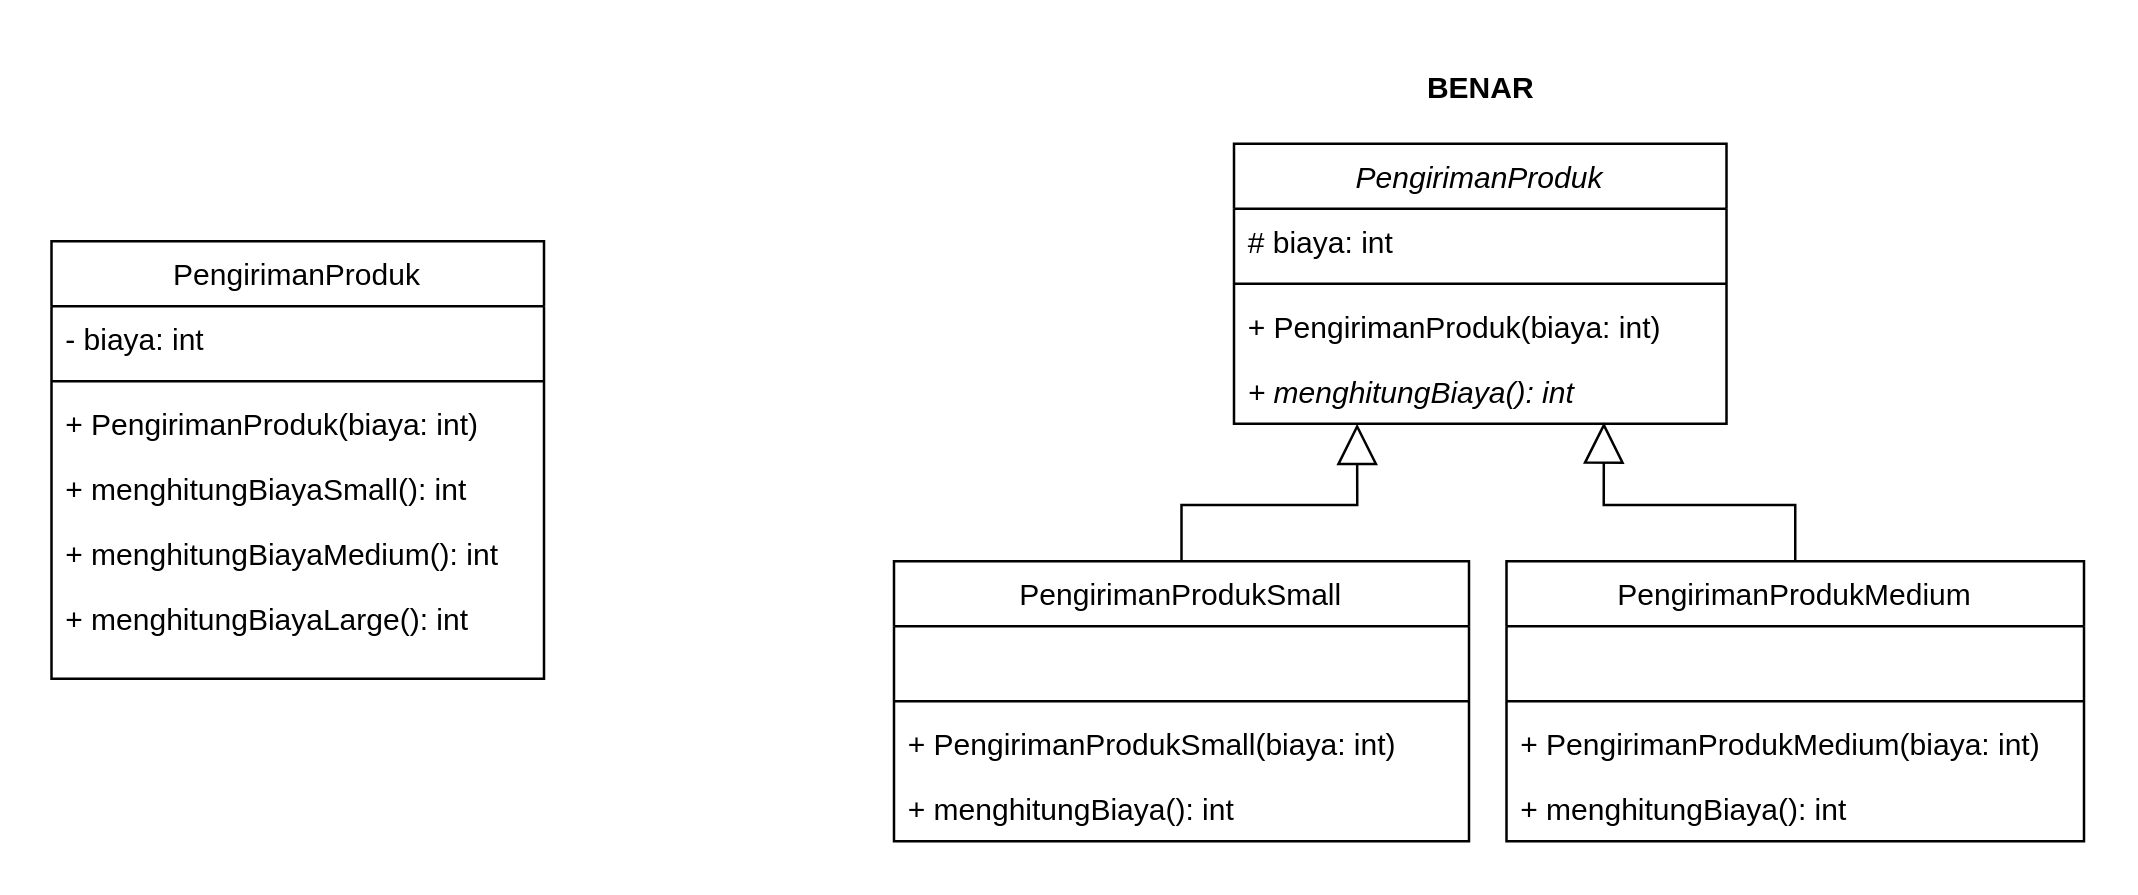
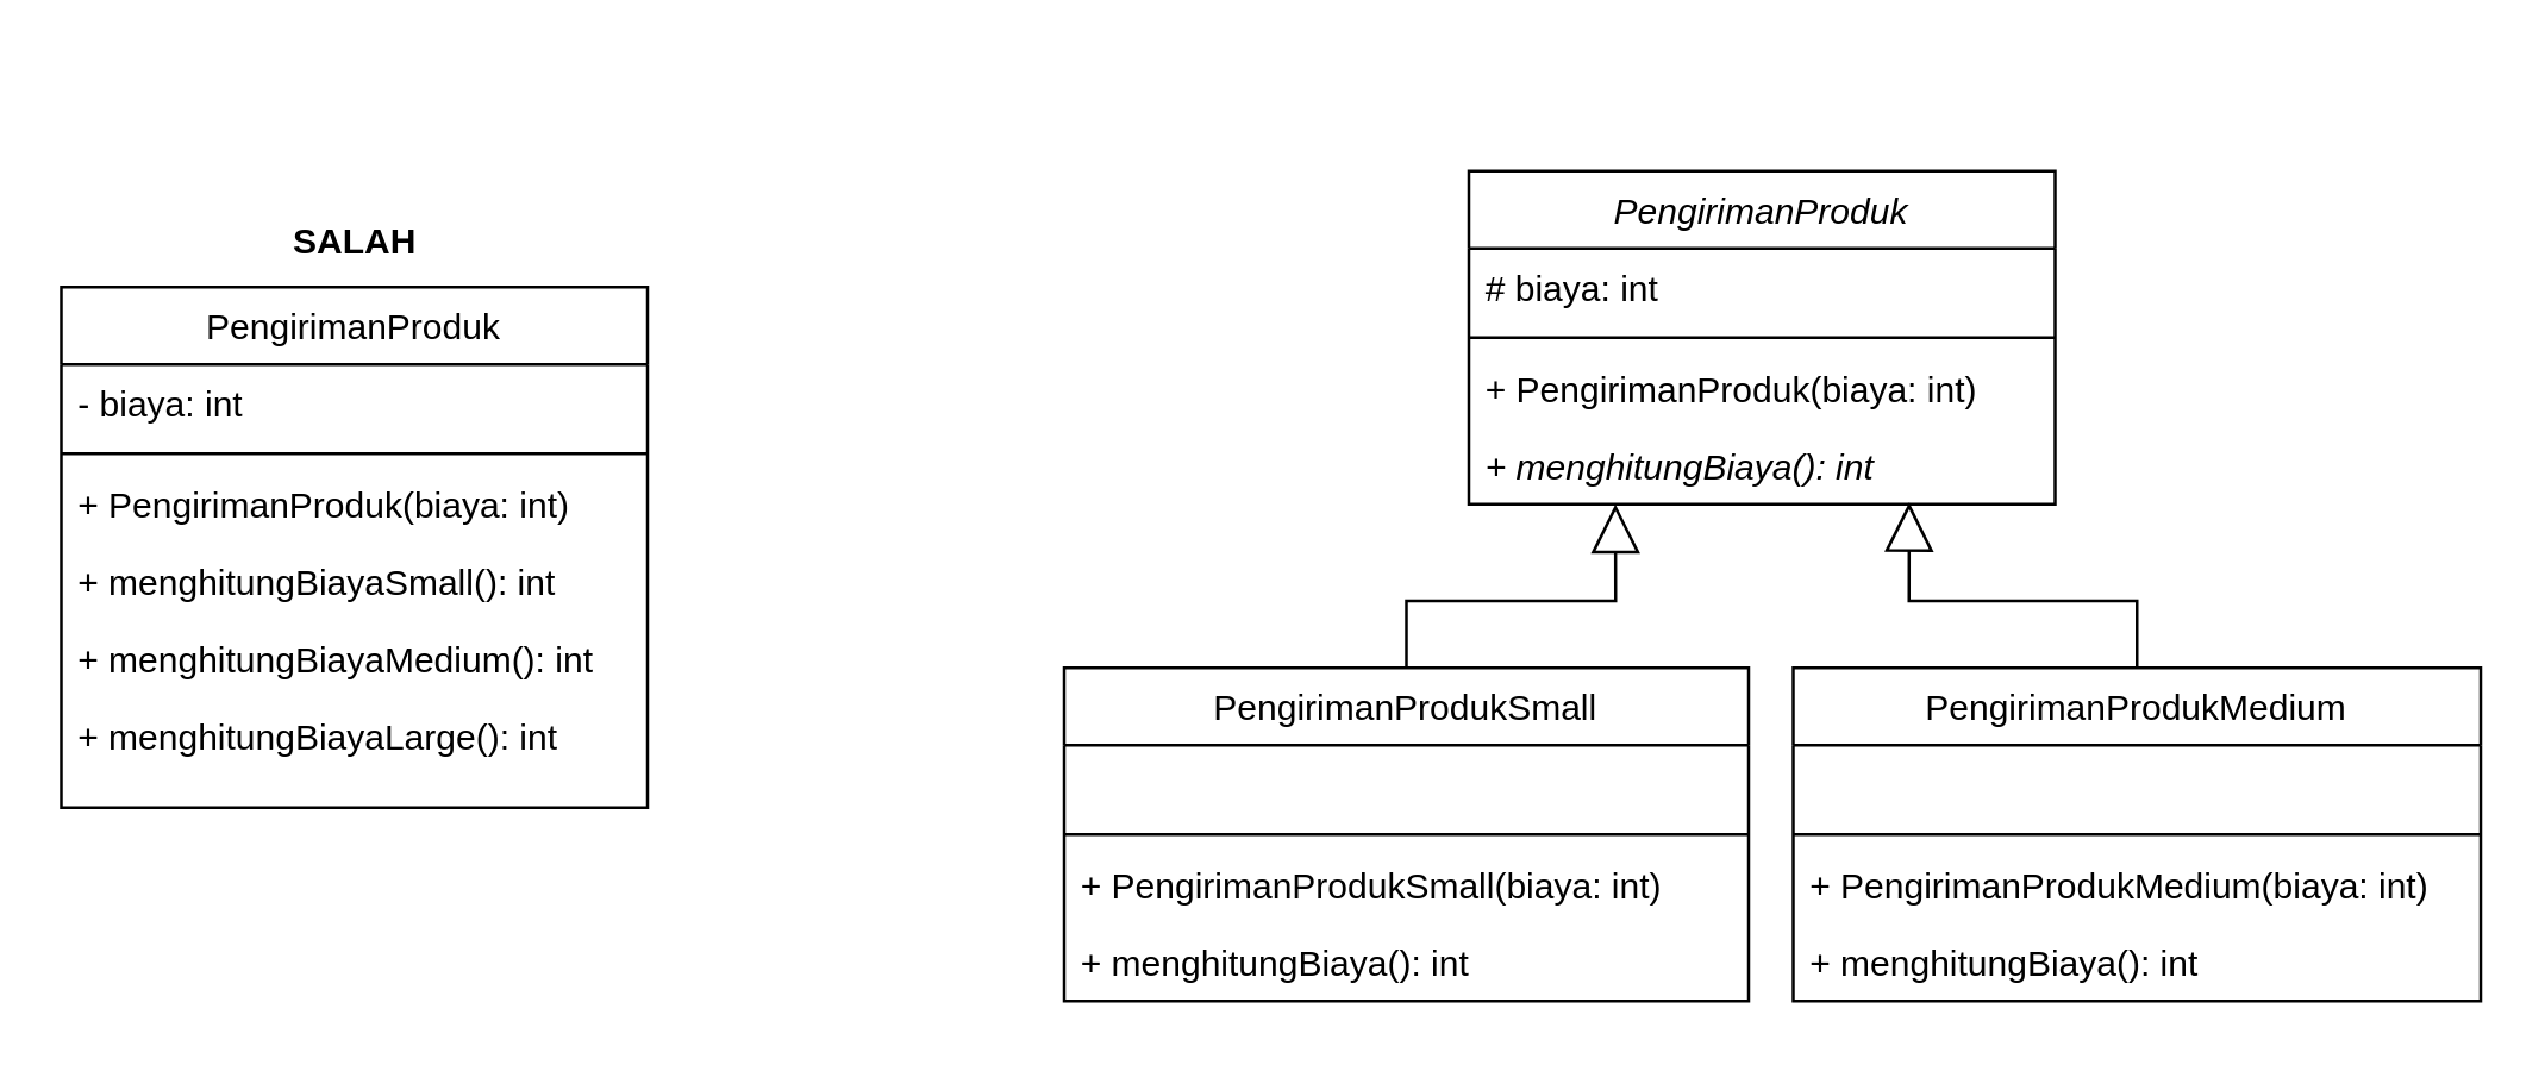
  <mxCell id="0" />
  <mxCell id="1" parent="0" />
  <mxCell id="2" value="PengirimanProduk" style="swimlane;fontStyle=0;align=center;verticalAlign=top;childLayout=stackLayout;horizontal=1;startSize=26;horizontalStack=0;resizeParent=1;resizeLast=0;collapsible=1;marginBottom=0;rounded=0;shadow=0;strokeWidth=1;" parent="1" vertex="1"><mxGeometry x="20" y="96" width="197" height="175" as="geometry"><mxRectangle x="130" y="380" width="160" height="26" as="alternateBounds" /></mxGeometry></mxCell>
  <mxCell id="3" value="- biaya: int" style="text;align=left;verticalAlign=top;spacingLeft=4;spacingRight=4;overflow=hidden;rotatable=0;points=[[0,0.5],[1,0.5]];portConstraint=eastwest;rounded=0;shadow=0;html=0;" parent="2" vertex="1"><mxGeometry y="26" width="197" height="26" as="geometry" /></mxCell>
  <mxCell id="4" value="" style="line;html=1;strokeWidth=1;align=left;verticalAlign=middle;spacingTop=-1;spacingLeft=3;spacingRight=3;rotatable=0;labelPosition=right;points=[];portConstraint=eastwest;" parent="2" vertex="1"><mxGeometry y="52" width="197" height="8" as="geometry" /></mxCell>
  <mxCell id="5" value="+ PengirimanProduk(biaya: int)" style="text;align=left;verticalAlign=top;spacingLeft=4;spacingRight=4;overflow=hidden;rotatable=0;points=[[0,0.5],[1,0.5]];portConstraint=eastwest;" parent="2" vertex="1"><mxGeometry y="60" width="197" height="26" as="geometry" /></mxCell>
  <mxCell id="6" value="+ menghitungBiayaSmall(): int" style="text;align=left;verticalAlign=top;spacingLeft=4;spacingRight=4;overflow=hidden;rotatable=0;points=[[0,0.5],[1,0.5]];portConstraint=eastwest;" vertex="1" parent="2"><mxGeometry y="86" width="197" height="26" as="geometry" /></mxCell>
  <mxCell id="7" value="+ menghitungBiayaMedium(): int" style="text;align=left;verticalAlign=top;spacingLeft=4;spacingRight=4;overflow=hidden;rotatable=0;points=[[0,0.5],[1,0.5]];portConstraint=eastwest;" vertex="1" parent="2"><mxGeometry y="112" width="197" height="26" as="geometry" /></mxCell>
  <mxCell id="8" value="+ menghitungBiayaLarge(): int" style="text;align=left;verticalAlign=top;spacingLeft=4;spacingRight=4;overflow=hidden;rotatable=0;points=[[0,0.5],[1,0.5]];portConstraint=eastwest;" vertex="1" parent="2"><mxGeometry y="138" width="197" height="26" as="geometry" /></mxCell>
+ <mxCell id="9" value="&lt;b&gt;SALAH&lt;/b&gt;" style="text;html=1;strokeColor=none;fillColor=none;align=center;verticalAlign=middle;whiteSpace=wrap;rounded=0;" vertex="1" parent="1"><mxGeometry x="88.5" y="66" width="60" height="30" as="geometry" /></mxCell>
  <mxCell id="10" value="PengirimanProduk" style="swimlane;fontStyle=2;align=center;verticalAlign=top;childLayout=stackLayout;horizontal=1;startSize=26;horizontalStack=0;resizeParent=1;resizeLast=0;collapsible=1;marginBottom=0;rounded=0;shadow=0;strokeWidth=1;" vertex="1" parent="1"><mxGeometry x="493" y="57" width="197" height="112" as="geometry"><mxRectangle x="130" y="380" width="160" height="26" as="alternateBounds" /></mxGeometry></mxCell>
  <mxCell id="11" value="# biaya: int" style="text;align=left;verticalAlign=top;spacingLeft=4;spacingRight=4;overflow=hidden;rotatable=0;points=[[0,0.5],[1,0.5]];portConstraint=eastwest;rounded=0;shadow=0;html=0;" vertex="1" parent="10"><mxGeometry y="26" width="197" height="26" as="geometry" /></mxCell>
  <mxCell id="12" value="" style="line;html=1;strokeWidth=1;align=left;verticalAlign=middle;spacingTop=-1;spacingLeft=3;spacingRight=3;rotatable=0;labelPosition=right;points=[];portConstraint=eastwest;" vertex="1" parent="10"><mxGeometry y="52" width="197" height="8" as="geometry" /></mxCell>
  <mxCell id="13" value="+ PengirimanProduk(biaya: int)" style="text;align=left;verticalAlign=top;spacingLeft=4;spacingRight=4;overflow=hidden;rotatable=0;points=[[0,0.5],[1,0.5]];portConstraint=eastwest;fontStyle=0" vertex="1" parent="10"><mxGeometry y="60" width="197" height="26" as="geometry" /></mxCell>
  <mxCell id="14" value="+ menghitungBiaya(): int" style="text;align=left;verticalAlign=top;spacingLeft=4;spacingRight=4;overflow=hidden;rotatable=0;points=[[0,0.5],[1,0.5]];portConstraint=eastwest;fontStyle=2" vertex="1" parent="10"><mxGeometry y="86" width="197" height="26" as="geometry" /></mxCell>
  <mxCell id="15" style="edgeStyle=orthogonalEdgeStyle;rounded=0;orthogonalLoop=1;jettySize=auto;html=1;exitX=0.5;exitY=0;exitDx=0;exitDy=0;entryX=0.25;entryY=1;entryDx=0;entryDy=0;endArrow=block;endFill=0;endSize=14;" edge="1" parent="1" source="16" target="10"><mxGeometry relative="1" as="geometry" /></mxCell>
  <mxCell id="16" value="PengirimanProdukSmall" style="swimlane;fontStyle=0;align=center;verticalAlign=top;childLayout=stackLayout;horizontal=1;startSize=26;horizontalStack=0;resizeParent=1;resizeLast=0;collapsible=1;marginBottom=0;rounded=0;shadow=0;strokeWidth=1;" vertex="1" parent="1"><mxGeometry x="357" y="224" width="230" height="112" as="geometry"><mxRectangle x="130" y="380" width="160" height="26" as="alternateBounds" /></mxGeometry></mxCell>
  <mxCell id="17" value=" " style="text;align=left;verticalAlign=top;spacingLeft=4;spacingRight=4;overflow=hidden;rotatable=0;points=[[0,0.5],[1,0.5]];portConstraint=eastwest;rounded=0;shadow=0;html=0;" vertex="1" parent="16"><mxGeometry y="26" width="230" height="26" as="geometry" /></mxCell>
  <mxCell id="18" value="" style="line;html=1;strokeWidth=1;align=left;verticalAlign=middle;spacingTop=-1;spacingLeft=3;spacingRight=3;rotatable=0;labelPosition=right;points=[];portConstraint=eastwest;" vertex="1" parent="16"><mxGeometry y="52" width="230" height="8" as="geometry" /></mxCell>
  <mxCell id="19" value="+ PengirimanProdukSmall(biaya: int)" style="text;align=left;verticalAlign=top;spacingLeft=4;spacingRight=4;overflow=hidden;rotatable=0;points=[[0,0.5],[1,0.5]];portConstraint=eastwest;fontStyle=0" vertex="1" parent="16"><mxGeometry y="60" width="230" height="26" as="geometry" /></mxCell>
  <mxCell id="20" value="+ menghitungBiaya(): int" style="text;align=left;verticalAlign=top;spacingLeft=4;spacingRight=4;overflow=hidden;rotatable=0;points=[[0,0.5],[1,0.5]];portConstraint=eastwest;" vertex="1" parent="16"><mxGeometry y="86" width="230" height="26" as="geometry" /></mxCell>
  <mxCell id="21" style="edgeStyle=orthogonalEdgeStyle;rounded=0;orthogonalLoop=1;jettySize=auto;html=1;exitX=0.5;exitY=0;exitDx=0;exitDy=0;entryX=0.751;entryY=0.978;entryDx=0;entryDy=0;endArrow=block;endFill=0;endSize=14;entryPerimeter=0;" edge="1" parent="1" source="22" target="14"><mxGeometry relative="1" as="geometry" /></mxCell>
  <mxCell id="22" value="PengirimanProdukMedium" style="swimlane;fontStyle=0;align=center;verticalAlign=top;childLayout=stackLayout;horizontal=1;startSize=26;horizontalStack=0;resizeParent=1;resizeLast=0;collapsible=1;marginBottom=0;rounded=0;shadow=0;strokeWidth=1;" vertex="1" parent="1"><mxGeometry x="602" y="224" width="231" height="112" as="geometry"><mxRectangle x="130" y="380" width="160" height="26" as="alternateBounds" /></mxGeometry></mxCell>
  <mxCell id="23" value=" " style="text;align=left;verticalAlign=top;spacingLeft=4;spacingRight=4;overflow=hidden;rotatable=0;points=[[0,0.5],[1,0.5]];portConstraint=eastwest;rounded=0;shadow=0;html=0;" vertex="1" parent="22"><mxGeometry y="26" width="231" height="26" as="geometry" /></mxCell>
  <mxCell id="24" value="" style="line;html=1;strokeWidth=1;align=left;verticalAlign=middle;spacingTop=-1;spacingLeft=3;spacingRight=3;rotatable=0;labelPosition=right;points=[];portConstraint=eastwest;" vertex="1" parent="22"><mxGeometry y="52" width="231" height="8" as="geometry" /></mxCell>
  <mxCell id="25" value="+ PengirimanProdukMedium(biaya: int)" style="text;align=left;verticalAlign=top;spacingLeft=4;spacingRight=4;overflow=hidden;rotatable=0;points=[[0,0.5],[1,0.5]];portConstraint=eastwest;fontStyle=0" vertex="1" parent="22"><mxGeometry y="60" width="231" height="26" as="geometry" /></mxCell>
  <mxCell id="26" value="+ menghitungBiaya(): int" style="text;align=left;verticalAlign=top;spacingLeft=4;spacingRight=4;overflow=hidden;rotatable=0;points=[[0,0.5],[1,0.5]];portConstraint=eastwest;" vertex="1" parent="22"><mxGeometry y="86" width="231" height="26" as="geometry" /></mxCell>
- <mxCell id="27" value="&lt;b&gt;BENAR&lt;/b&gt;" style="text;html=1;strokeColor=none;fillColor=none;align=center;verticalAlign=middle;whiteSpace=wrap;rounded=0;" vertex="1" parent="1"><mxGeometry x="561.5" y="20" width="60" height="30" as="geometry" /></mxCell>
